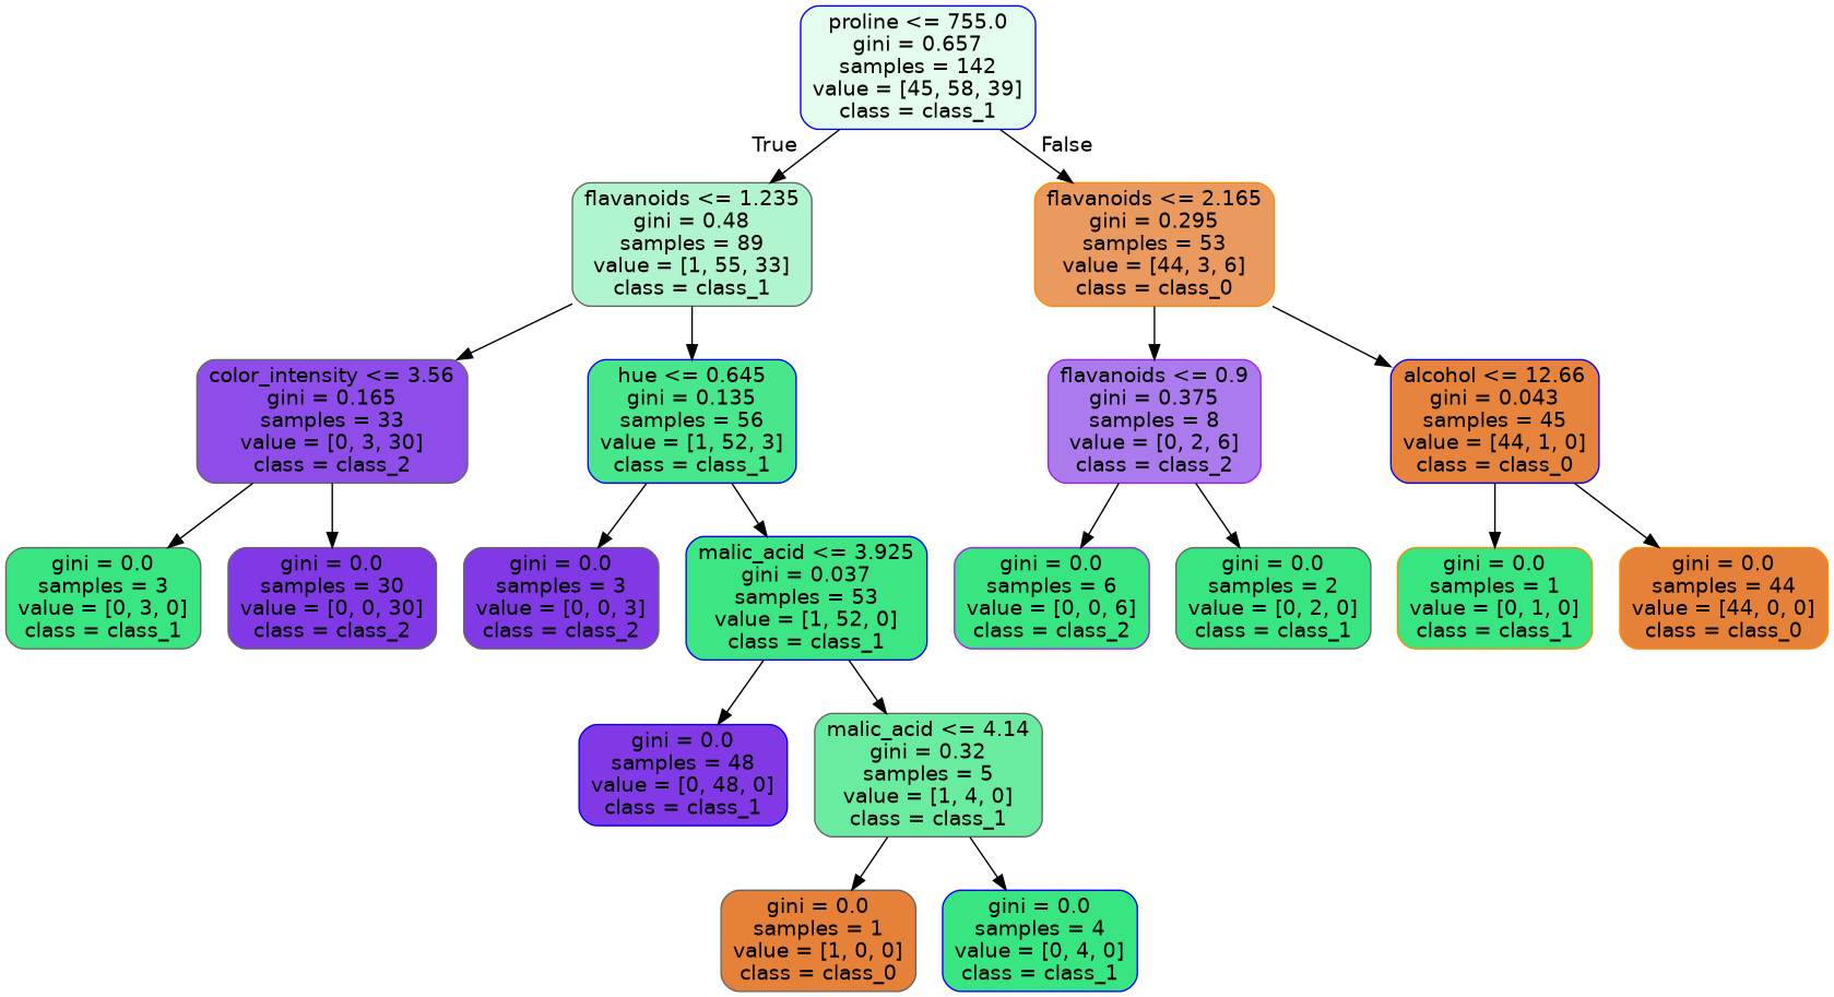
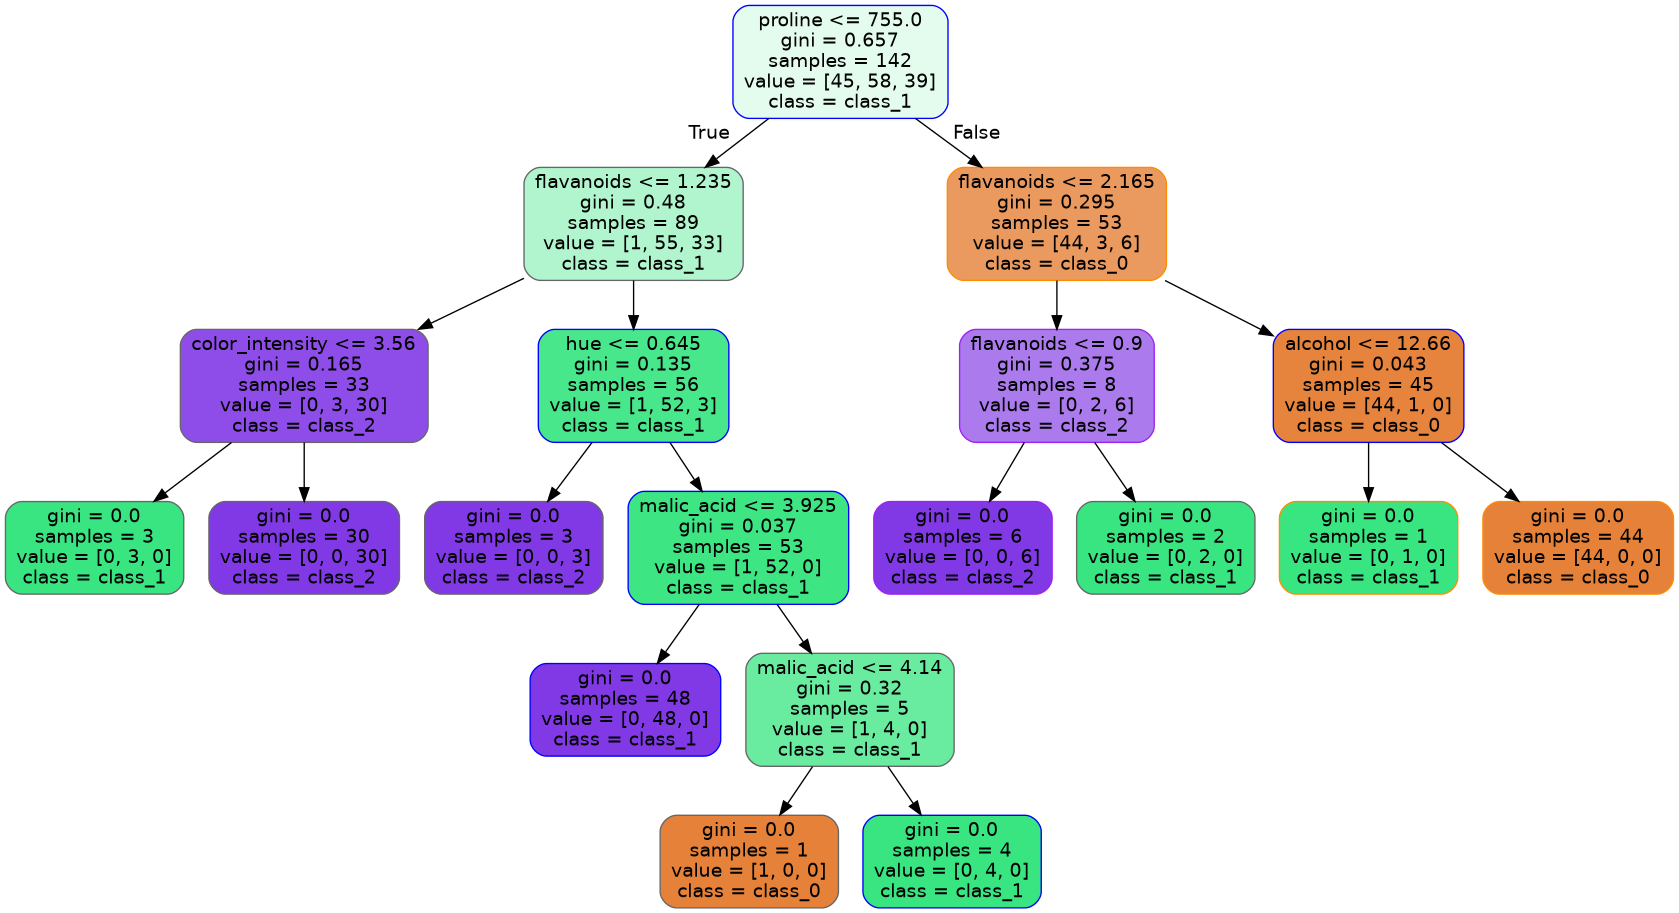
  digraph {
    node [color=gray40 fillcolor="#39e581" fontname=helvetica shape=box style="filled, rounded"]
    edge [fontname=helvetica]
    n1 [color=blue fillcolor="#e4fcee" label="proline <= 755.0\ngini = 0.657\nsamples = 142\nvalue = [45, 58, 39]\nclass = class_1"]
    n2 [fillcolor="#b1f5ce" label="flavanoids <= 1.235\ngini = 0.48\nsamples = 89\nvalue = [1, 55, 33]\nclass = class_1"]
    n3 [color=darkorange fillcolor="#ea995f" label="flavanoids <= 2.165\ngini = 0.295\nsamples = 53\nvalue = [44, 3, 6]\nclass = class_0"]
    n4 [fillcolor="#8e4de8" label="color_intensity <= 3.56\ngini = 0.165\nsamples = 33\nvalue = [0, 3, 30]\nclass = class_2"]
    n5 [color=blue fillcolor="#48e78b" label="hue <= 0.645\ngini = 0.135\nsamples = 56\nvalue = [1, 52, 3]\nclass = class_1"]
    n6 [color=purple fillcolor="#ab7bee" label="flavanoids <= 0.9\ngini = 0.375\nsamples = 8\nvalue = [0, 2, 6]\nclass = class_2"]
    n7 [color=blue fillcolor="#e6843d" label="alcohol <= 12.66\ngini = 0.043\nsamples = 45\nvalue = [44, 1, 0]\nclass = class_0"]
    n8 [label="gini = 0.0\nsamples = 3\nvalue = [0, 3, 0]\nclass = class_1"]
    n9 [fillcolor="#8139e5" label="gini = 0.0\nsamples = 30\nvalue = [0, 0, 30]\nclass = class_2"]
    n10 [fillcolor="#8139e5" label="gini = 0.0\nsamples = 3\nvalue = [0, 0, 3]\nclass = class_2"]
    n11 [color=blue fillcolor="#3de683" label="malic_acid <= 3.925\ngini = 0.037\nsamples = 53\nvalue = [1, 52, 0]\nclass = class_1"]
    n12 [color=blue fillcolor="#8139e5" label="gini = 0.0\nsamples = 48\nvalue = [0, 48, 0]\nclass = class_1"]
    n13 [fillcolor="#6aeca0" label="malic_acid <= 4.14\ngini = 0.32\nsamples = 5\nvalue = [1, 4, 0]\nclass = class_1"]
    n14 [fillcolor="#e58139" label="gini = 0.0\nsamples = 1\nvalue = [1, 0, 0]\nclass = class_0"]
    n15 [color=blue label="gini = 0.0\nsamples = 4\nvalue = [0, 4, 0]\nclass = class_1"]
-   n16 [color=purple label="gini = 0.0\nsamples = 6\nvalue = [0, 0, 6]\nclass = class_2"]
+   n16 [color=purple fillcolor="#8139e5" label="gini = 0.0\nsamples = 6\nvalue = [0, 0, 6]\nclass = class_2"]
    n17 [label="gini = 0.0\nsamples = 2\nvalue = [0, 2, 0]\nclass = class_1"]
    n18 [color=darkorange label="gini = 0.0\nsamples = 1\nvalue = [0, 1, 0]\nclass = class_1"]
    n19 [color=darkorange fillcolor="#e58139" label="gini = 0.0\nsamples = 44\nvalue = [44, 0, 0]\nclass = class_0"]
    n1 -> n2 [headlabel=True labelangle=45 labeldistance=2.5]
    n1 -> n3 [headlabel=False labelangle=-45 labeldistance=2.5]
    n2 -> n4
    n2 -> n5
    n3 -> n6
    n3 -> n7
    n4 -> n8
    n4 -> n9
    n5 -> n10
    n5 -> n11
    n6 -> n16
    n6 -> n17
    n7 -> n18
    n7 -> n19
    n11 -> n12
    n11 -> n13
    n13 -> n14
    n13 -> n15
  }
